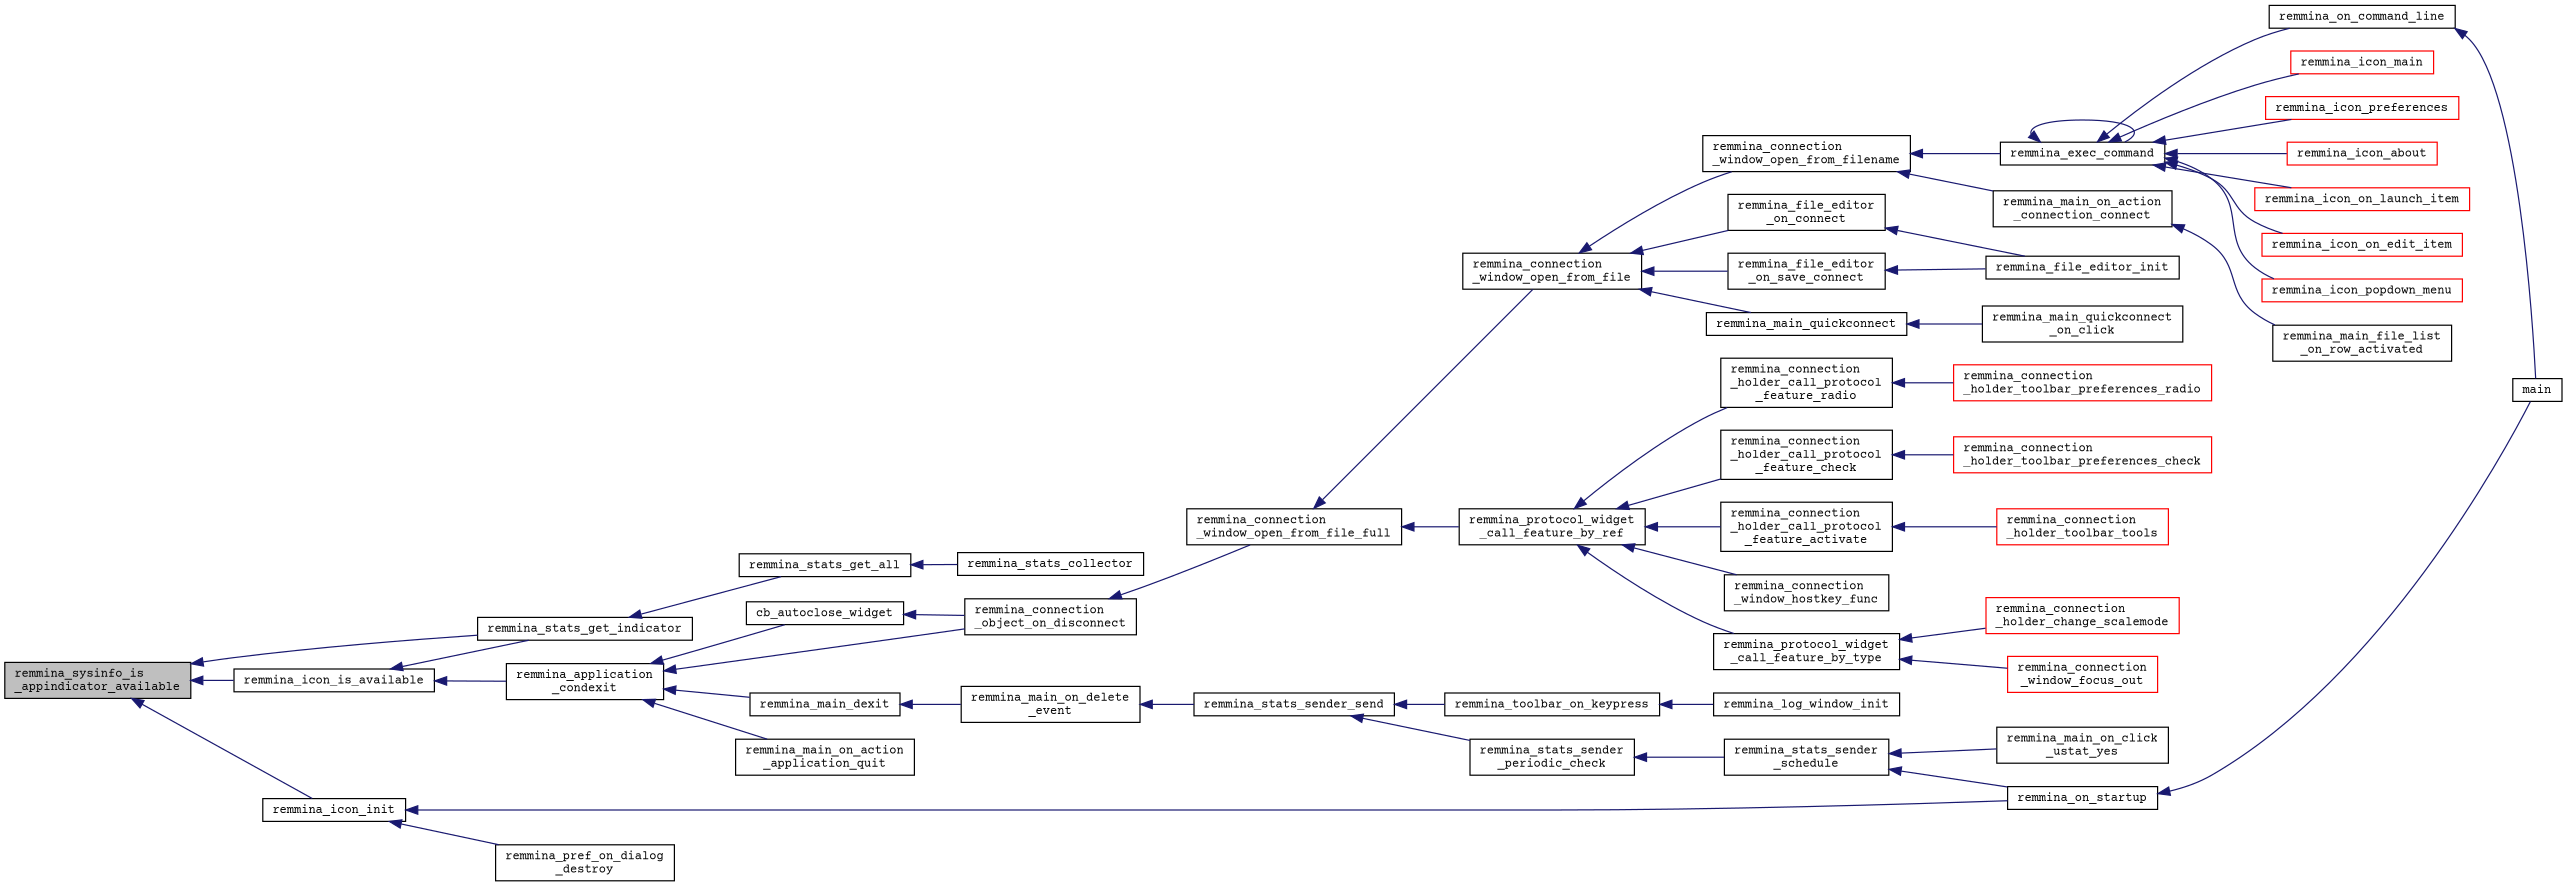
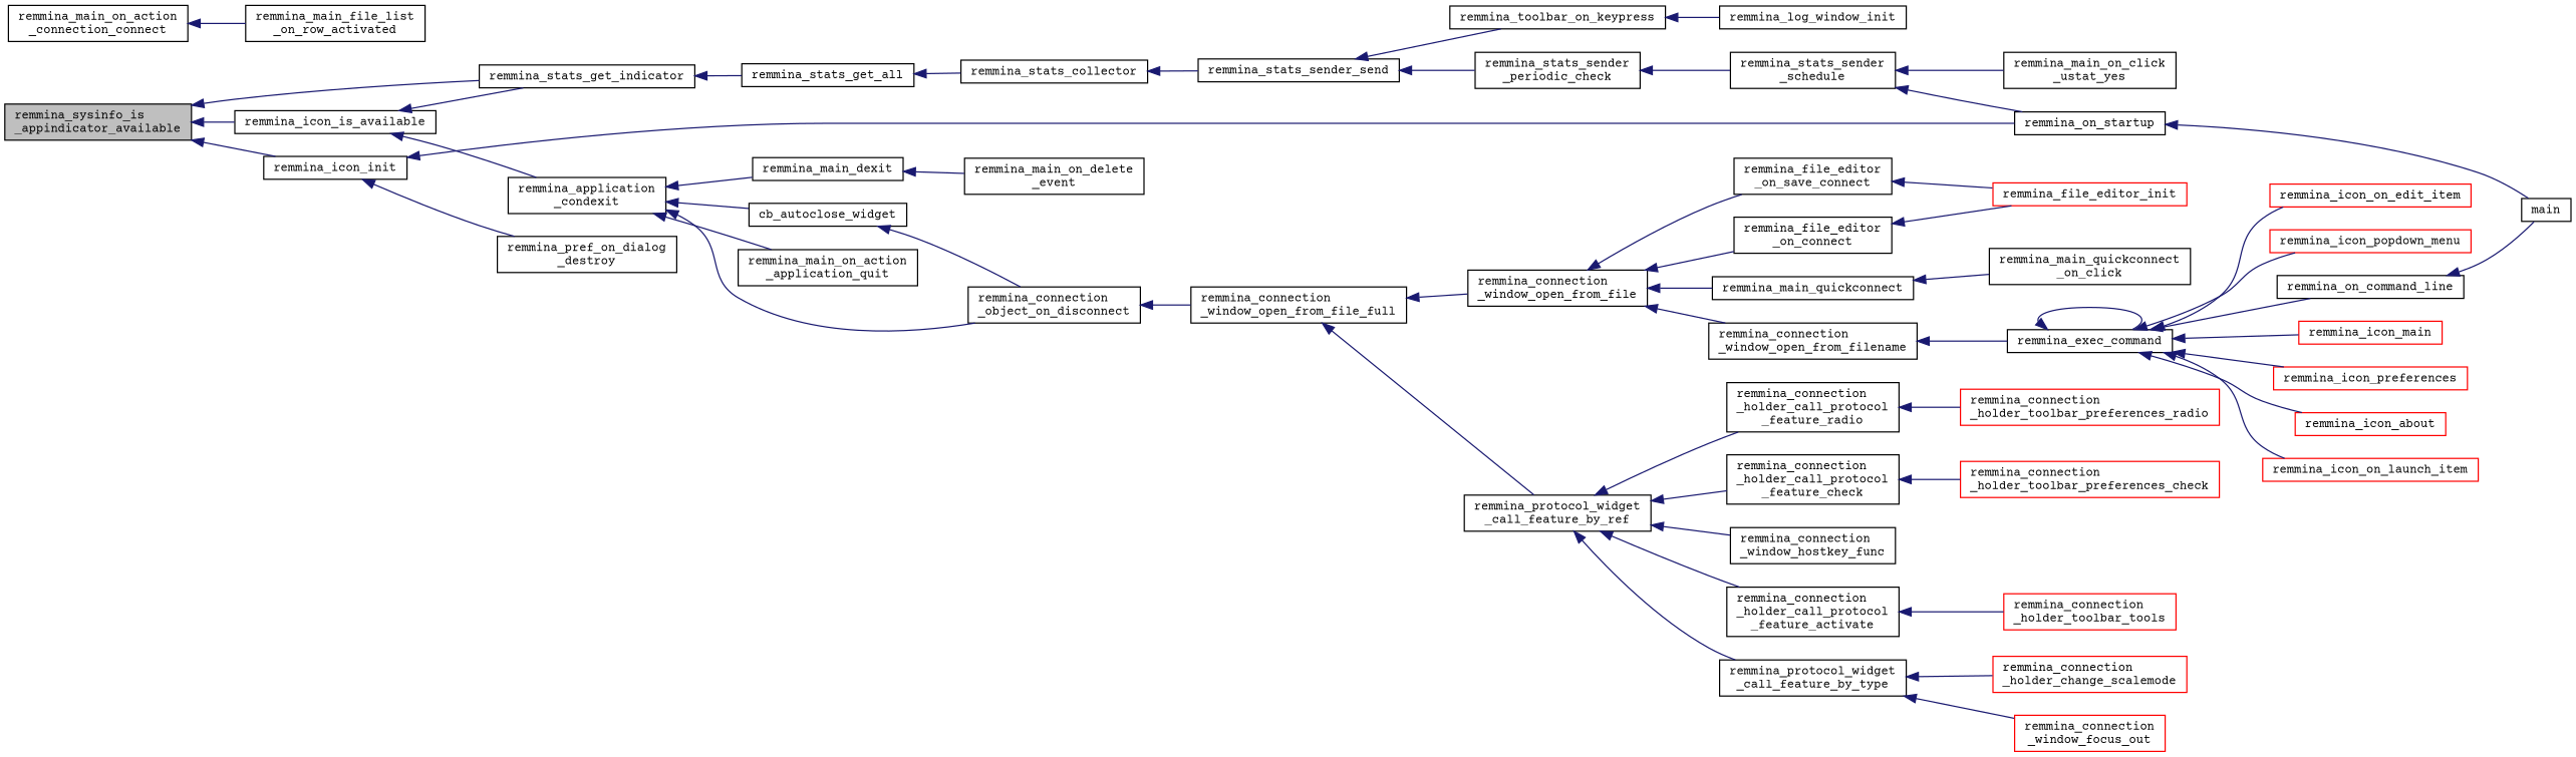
  digraph {
    fontname="Courier Prime"
    rankdir=LR
    node [color=black fillcolor=white fontname="Courier Prime" fontsize=10 shape=record style=filled]
    edge [color=midnightblue dir=back fontname="Courier Prime" fontsize=10 labelfontname=Helvetica labelfontsize=10 style=solid]
    n1 [fillcolor=grey75 fontcolor=black height=0.2 label="remmina_sysinfo_is\l_appindicator_available" width=0.4]
    n2 [height=0.2 label=remmina_icon_is_available width=0.4]
    n3 [height=0.2 label=remmina_stats_get_indicator width=0.4]
    n4 [height=0.2 label=remmina_icon_init width=0.4]
    n5 [height=0.2 label="remmina_application\l_condexit" width=0.4]
    n6 [height=0.2 label=remmina_stats_get_all width=0.4]
    n7 [height=0.2 label=remmina_on_startup width=0.4]
    n8 [height=0.2 label="remmina_pref_on_dialog\l_destroy" width=0.4]
    n9 [height=0.2 label=cb_autoclose_widget width=0.4]
    n10 [height=0.2 label="remmina_connection\l_object_on_disconnect" width=0.4]
    n11 [height=0.2 label=remmina_main_dexit width=0.4]
    n12 [height=0.2 label="remmina_main_on_action\l_application_quit" width=0.4]
    n13 [height=0.2 label="remmina_connection\l_window_open_from_file_full" width=0.4]
    n14 [height=0.2 label="remmina_main_on_delete\l_event" width=0.4]
    n15 [height=0.2 label="remmina_connection\l_window_open_from_file" width=0.4]
    n16 [height=0.2 label="remmina_protocol_widget\l_call_feature_by_ref" width=0.4]
    n17 [height=0.2 label="remmina_connection\l_window_open_from_filename" width=0.4]
    n18 [height=0.2 label="remmina_file_editor\l_on_connect" width=0.4]
    n19 [height=0.2 label="remmina_file_editor\l_on_save_connect" width=0.4]
    n20 [height=0.2 label=remmina_main_quickconnect width=0.4]
    n21 [height=0.2 label="remmina_connection\l_holder_call_protocol\l_feature_radio" width=0.4]
    n22 [height=0.2 label="remmina_connection\l_holder_call_protocol\l_feature_check" width=0.4]
    n23 [height=0.2 label="remmina_connection\l_holder_call_protocol\l_feature_activate" width=0.4]
    n24 [height=0.2 label="remmina_connection\l_window_hostkey_func" width=0.4]
    n25 [height=0.2 label="remmina_protocol_widget\l_call_feature_by_type" width=0.4]
    n26 [height=0.2 label=remmina_exec_command width=0.4]
    n27 [height=0.2 label="remmina_main_on_action\l_connection_connect" width=0.4]
-   n28 [height=0.2 label=remmina_file_editor_init width=0.4]
+   n28 [color=red height=0.2 label=remmina_file_editor_init width=0.4]
    n29 [height=0.2 label="remmina_main_quickconnect\l_on_click" width=0.4]
    n30 [height=0.2 label=remmina_on_command_line width=0.4]
    n31 [color=red height=0.2 label=remmina_icon_main width=0.4]
    n32 [color=red height=0.2 label=remmina_icon_preferences width=0.4]
    n33 [color=red height=0.2 label=remmina_icon_about width=0.4]
    n34 [color=red height=0.2 label=remmina_icon_on_launch_item width=0.4]
    n35 [color=red height=0.2 label=remmina_icon_on_edit_item width=0.4]
    n36 [color=red height=0.2 label=remmina_icon_popdown_menu width=0.4]
    n37 [height=0.2 label="remmina_main_file_list\l_on_row_activated" width=0.4]
    n38 [height=0.2 label=main width=0.4]
    n39 [color=red height=0.2 label="remmina_connection\l_holder_toolbar_preferences_radio" width=0.4]
    n40 [color=red height=0.2 label="remmina_connection\l_holder_toolbar_preferences_check" width=0.4]
    n41 [color=red height=0.2 label="remmina_connection\l_holder_toolbar_tools" width=0.4]
    n42 [color=red height=0.2 label="remmina_connection\l_holder_change_scalemode" width=0.4]
    n43 [color=red height=0.2 label="remmina_connection\l_window_focus_out" width=0.4]
    n44 [height=0.2 label=remmina_stats_collector width=0.4]
    n45 [height=0.2 label=remmina_stats_sender_send width=0.4]
    n46 [height=0.2 label=remmina_toolbar_on_keypress width=0.4]
    n47 [height=0.2 label="remmina_stats_sender\l_periodic_check" width=0.4]
    n48 [height=0.2 label=remmina_log_window_init width=0.4]
    n49 [height=0.2 label="remmina_stats_sender\l_schedule" width=0.4]
    n50 [height=0.2 label="remmina_main_on_click\l_ustat_yes" width=0.4]
    n1 -> n2
    n1 -> n3
    n1 -> n4
    n2 -> n3
    n2 -> n5
    n3 -> n6
    n4 -> n7
    n4 -> n8
    n5 -> n9
    n5 -> n10
    n5 -> n11
    n5 -> n12
    n6 -> n44
    n7 -> n38
    n9 -> n10
    n10 -> n13
    n11 -> n14
    n13 -> n15
    n13 -> n16
    n15 -> n17
    n15 -> n18
    n15 -> n19
    n15 -> n20
    n16 -> n21
    n16 -> n22
    n16 -> n23
    n16 -> n24
    n16 -> n25
    n17 -> n26
-   n17 -> n27
    n18 -> n28
    n19 -> n28
    n20 -> n29
    n21 -> n39
    n22 -> n40
    n23 -> n41
    n25 -> n42
    n25 -> n43
    n26 -> n26
    n26 -> n30
    n26 -> n31
    n26 -> n32
    n26 -> n33
    n26 -> n34
    n26 -> n35
    n26 -> n36
    n27 -> n37
    n30 -> n38
-   n14 -> n45
+   n44 -> n45
    n45 -> n46
    n45 -> n47
    n46 -> n48
    n47 -> n49
    n49 -> n7
    n49 -> n50
  }
